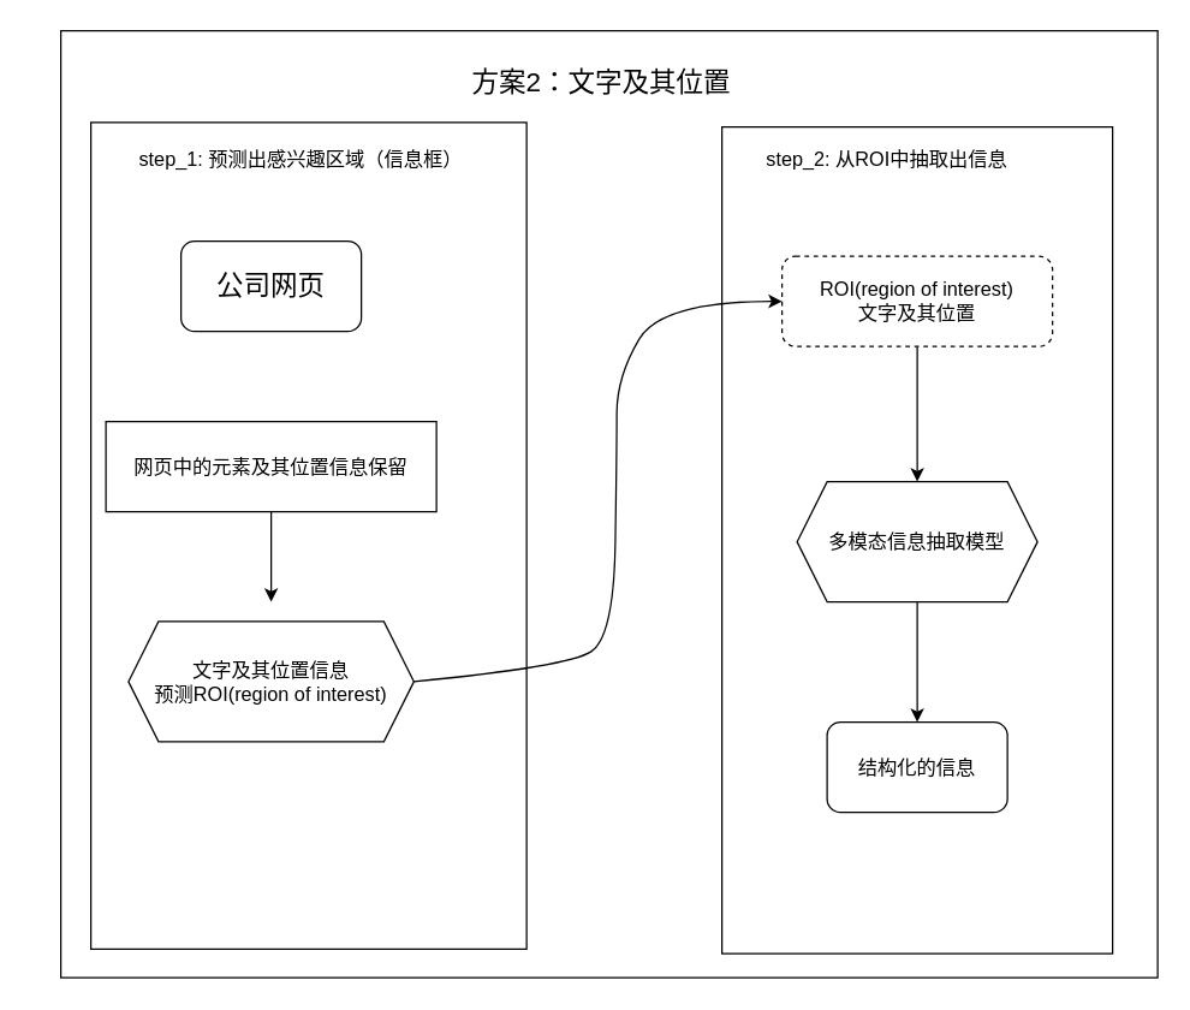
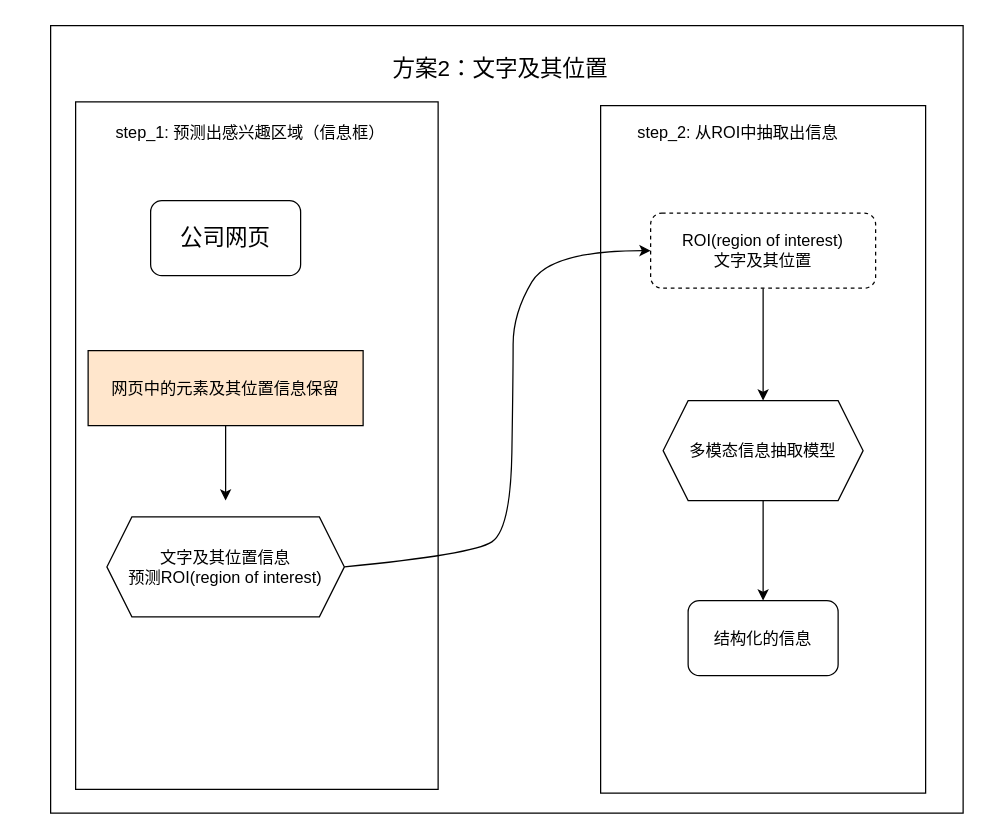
  <mxCell id="0" />
  <mxCell id="1" parent="0" />
  <mxCell id="2" value="" style="rounded=0;whiteSpace=wrap;html=1;fontSize=18;" vertex="1" parent="1"><mxGeometry x="40" y="20" width="730" height="630" as="geometry" /></mxCell>
  <mxCell id="3" value="" style="rounded=0;whiteSpace=wrap;html=1;fontSize=18;" vertex="1" parent="1"><mxGeometry x="480" y="84" width="260" height="550" as="geometry" /></mxCell>
  <mxCell id="4" value="" style="rounded=0;whiteSpace=wrap;html=1;fontSize=18;" vertex="1" parent="1"><mxGeometry x="60" y="81" width="290" height="550" as="geometry" /></mxCell>
  <mxCell id="5" value="&lt;font style=&quot;font-size: 18px;&quot;&gt;公司网页&lt;/font&gt;" style="rounded=1;whiteSpace=wrap;html=1;" vertex="1" parent="1"><mxGeometry x="120" y="160" width="120" height="60" as="geometry" /></mxCell>
  <mxCell id="6" value="" style="edgeStyle=orthogonalEdgeStyle;rounded=0;orthogonalLoop=1;jettySize=auto;html=1;fontSize=18;" edge="1" parent="1" source="7"><mxGeometry relative="1" as="geometry"><mxPoint x="180" y="400" as="targetPoint" /></mxGeometry></mxCell>
- <mxCell id="7" value="&lt;font style=&quot;font-size: 13px;&quot;&gt;网页中的元素及其位置信息保留&lt;/font&gt;" style="rounded=0;whiteSpace=wrap;html=1;" vertex="1" parent="1"><mxGeometry x="70" y="280" width="220" height="60" as="geometry" /></mxCell>
+ <mxCell id="7" value="&lt;font style=&quot;font-size: 13px;&quot;&gt;网页中的元素及其位置信息保留&lt;/font&gt;" style="rounded=0;whiteSpace=wrap;html=1;fillColor=#ffe6cc;" vertex="1" parent="1"><mxGeometry x="70" y="280" width="220" height="60" as="geometry" /></mxCell>
  <mxCell id="8" value="文字及其位置信息&lt;br&gt;预测ROI(region of interest)" style="shape=hexagon;perimeter=hexagonPerimeter2;whiteSpace=wrap;html=1;fixedSize=1;fontSize=13;" vertex="1" parent="1"><mxGeometry x="85" y="413" width="190" height="80" as="geometry" /></mxCell>
  <mxCell id="9" value="" style="edgeStyle=orthogonalEdgeStyle;rounded=0;orthogonalLoop=1;jettySize=auto;html=1;fontSize=18;" edge="1" parent="1" source="10" target="14"><mxGeometry relative="1" as="geometry" /></mxCell>
  <mxCell id="10" value="ROI(region of interest)&lt;br&gt;文字及其位置" style="rounded=1;whiteSpace=wrap;html=1;fontSize=13;dashed=1;" vertex="1" parent="1"><mxGeometry x="520" y="170" width="180" height="60" as="geometry" /></mxCell>
  <mxCell id="11" value="&lt;font style=&quot;font-size: 13px;&quot;&gt;step_1: 预测出感兴趣区域（信息框）&lt;/font&gt;" style="text;html=1;strokeColor=none;fillColor=none;align=center;verticalAlign=middle;whiteSpace=wrap;rounded=0;fontSize=13;" vertex="1" parent="1"><mxGeometry x="20" y="90" width="360" height="30" as="geometry" /></mxCell>
  <mxCell id="12" value="&lt;font style=&quot;font-size: 13px;&quot;&gt;step_2: 从ROI中抽取出信息&lt;/font&gt;" style="text;html=1;strokeColor=none;fillColor=none;align=center;verticalAlign=middle;whiteSpace=wrap;rounded=0;fontSize=13;" vertex="1" parent="1"><mxGeometry x="410" y="90" width="360" height="30" as="geometry" /></mxCell>
  <mxCell id="13" value="" style="edgeStyle=orthogonalEdgeStyle;rounded=0;orthogonalLoop=1;jettySize=auto;html=1;fontSize=18;" edge="1" parent="1" source="14" target="15"><mxGeometry relative="1" as="geometry" /></mxCell>
  <mxCell id="14" value="多模态信息抽取模型" style="shape=hexagon;perimeter=hexagonPerimeter2;whiteSpace=wrap;html=1;fixedSize=1;fontSize=13;" vertex="1" parent="1"><mxGeometry x="530" y="320" width="160" height="80" as="geometry" /></mxCell>
  <mxCell id="15" value="结构化的信息" style="rounded=1;whiteSpace=wrap;html=1;fontSize=13;" vertex="1" parent="1"><mxGeometry x="550" y="480" width="120" height="60" as="geometry" /></mxCell>
  <mxCell id="16" value="&lt;font style=&quot;font-size: 18px;&quot;&gt;方案2：文字及其位置&lt;/font&gt;" style="text;html=1;strokeColor=none;fillColor=none;align=center;verticalAlign=middle;whiteSpace=wrap;rounded=0;fontSize=13;" vertex="1" parent="1"><mxGeometry x="230" y="40" width="340" height="30" as="geometry" /></mxCell>
  <mxCell id="17" value="" style="curved=1;endArrow=classic;html=1;rounded=0;fontSize=18;exitX=1;exitY=0.5;exitDx=0;exitDy=0;entryX=0;entryY=0.5;entryDx=0;entryDy=0;" edge="1" parent="1" source="8" target="10"><mxGeometry width="50" height="50" relative="1" as="geometry"><mxPoint x="230" y="450" as="sourcePoint" /><mxPoint x="280" y="400" as="targetPoint" /><Array as="points"><mxPoint x="378" y="443" /><mxPoint x="408" y="423" /><mxPoint x="410" y="300" /><mxPoint x="410" y="250" /><mxPoint x="440" y="200" /></Array></mxGeometry></mxCell>
